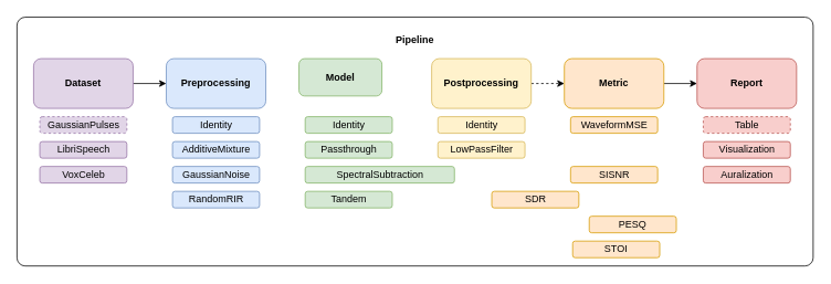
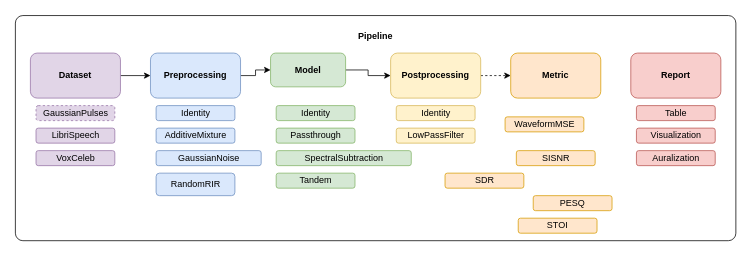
  <mxCell id="0" />
  <mxCell id="1" parent="0" />
  <mxCell id="2" value="&lt;div&gt;&lt;b&gt;Pipeline&lt;br&gt;&lt;/b&gt;&lt;/div&gt;&lt;div&gt;&lt;br&gt;&lt;/div&gt;&lt;div&gt;&lt;br&gt;&lt;/div&gt;&lt;div&gt;&lt;br&gt;&lt;/div&gt;&lt;div&gt;&lt;br&gt;&lt;/div&gt;&lt;div&gt;&lt;br&gt;&lt;/div&gt;&lt;div&gt;&lt;br&gt;&lt;/div&gt;&lt;div&gt;&lt;br&gt;&lt;/div&gt;&lt;div&gt;&lt;br&gt;&lt;/div&gt;&lt;div&gt;&lt;br&gt;&lt;/div&gt;&lt;div&gt;&lt;br&gt;&lt;/div&gt;&lt;div&gt;&lt;br&gt;&lt;/div&gt;&lt;div&gt;&lt;br&gt;&lt;/div&gt;&lt;div&gt;&lt;br&gt;&lt;/div&gt;&lt;div&gt;&lt;br&gt;&lt;/div&gt;&lt;div&gt;&lt;br&gt;&lt;/div&gt;&lt;div&gt;&lt;br&gt;&lt;/div&gt;&lt;div&gt;&lt;br&gt;&lt;b&gt;&lt;/b&gt;&lt;/div&gt;" style="rounded=1;whiteSpace=wrap;html=1;fillOpacity=100;absoluteArcSize=1;fillColor=none;" parent="1" vertex="1"><mxGeometry x="20" y="20" width="960" height="300" as="geometry" /></mxCell>
  <mxCell id="3" value="" style="edgeStyle=orthogonalEdgeStyle;rounded=0;orthogonalLoop=1;jettySize=auto;html=1;" parent="1" source="4" target="6" edge="1"><mxGeometry relative="1" as="geometry" /></mxCell>
  <mxCell id="4" value="&lt;b&gt;Dataset&lt;/b&gt;" style="rounded=1;whiteSpace=wrap;html=1;fillColor=#e1d5e7;strokeColor=#9673a6;" parent="1" vertex="1"><mxGeometry x="40" y="70" width="120" height="60" as="geometry" /></mxCell>
+ <mxCell id="5" value="" style="edgeStyle=orthogonalEdgeStyle;rounded=0;orthogonalLoop=1;jettySize=auto;html=1;" parent="1" source="6" target="8" edge="1"><mxGeometry relative="1" as="geometry" /></mxCell>
  <mxCell id="6" value="&lt;b&gt;Preprocessing&lt;/b&gt;" style="rounded=1;whiteSpace=wrap;html=1;fillColor=#dae8fc;strokeColor=#6c8ebf;" parent="1" vertex="1"><mxGeometry x="200" y="70" width="120" height="60" as="geometry" /></mxCell>
+ <mxCell id="7" value="" style="edgeStyle=orthogonalEdgeStyle;rounded=0;orthogonalLoop=1;jettySize=auto;html=1;" edge="1" parent="1" source="8" target="31"><mxGeometry relative="1" as="geometry" /></mxCell>
  <mxCell id="8" value="&lt;b&gt;Model&lt;/b&gt;" style="rounded=1;whiteSpace=wrap;html=1;fillColor=#d5e8d4;strokeColor=#82b366;" parent="1" vertex="1"><mxGeometry x="360" y="70" width="100" height="45" as="geometry" /></mxCell>
- <mxCell id="9" value="" style="edgeStyle=orthogonalEdgeStyle;rounded=0;orthogonalLoop=1;jettySize=auto;html=1;" parent="1" source="10" target="11" edge="1"><mxGeometry relative="1" as="geometry" /></mxCell>
  <mxCell id="10" value="&lt;b&gt;Metric&lt;/b&gt;" style="rounded=1;whiteSpace=wrap;html=1;fillColor=#ffe6cc;strokeColor=#d79b00;" parent="1" vertex="1"><mxGeometry x="680" y="70" width="120" height="60" as="geometry" /></mxCell>
  <mxCell id="11" value="&lt;b&gt;Report&lt;/b&gt;" style="rounded=1;whiteSpace=wrap;html=1;fillColor=#f8cecc;strokeColor=#b85450;" parent="1" vertex="1"><mxGeometry x="840" y="70" width="120" height="60" as="geometry" /></mxCell>
  <mxCell id="12" value="LibriSpeech" style="rounded=1;whiteSpace=wrap;html=1;fillColor=#e1d5e7;strokeColor=#9673a6;" parent="1" vertex="1"><mxGeometry x="47.5" y="170" width="105" height="20" as="geometry" /></mxCell>
  <mxCell id="13" value="VoxCeleb" style="rounded=1;whiteSpace=wrap;html=1;fillColor=#e1d5e7;strokeColor=#9673a6;" parent="1" vertex="1"><mxGeometry x="47.5" y="200" width="105" height="20" as="geometry" /></mxCell>
  <mxCell id="14" value="Identity" style="rounded=1;whiteSpace=wrap;html=1;fillColor=#dae8fc;strokeColor=#6c8ebf;" parent="1" vertex="1"><mxGeometry x="207.5" y="140" width="105" height="20" as="geometry" /></mxCell>
  <mxCell id="15" value="AdditiveMixture" style="rounded=1;whiteSpace=wrap;html=1;fillColor=#dae8fc;strokeColor=#6c8ebf;" parent="1" vertex="1"><mxGeometry x="207.5" y="170" width="105" height="20" as="geometry" /></mxCell>
- <mxCell id="16" value="GaussianNoise" style="rounded=1;whiteSpace=wrap;html=1;fillColor=#dae8fc;strokeColor=#6c8ebf;" parent="1" vertex="1"><mxGeometry x="207.5" y="200" width="105" height="20" as="geometry" /></mxCell>
- <mxCell id="17" value="RandomRIR" style="rounded=1;whiteSpace=wrap;html=1;fillColor=#dae8fc;strokeColor=#6c8ebf;" parent="1" vertex="1"><mxGeometry x="207.5" y="230" width="105" height="20" as="geometry" /></mxCell>
+ <mxCell id="16" value="GaussianNoise" style="rounded=1;whiteSpace=wrap;html=1;fillColor=#dae8fc;strokeColor=#6c8ebf;" parent="1" vertex="1"><mxGeometry x="207.5" y="200" width="140" height="20" as="geometry" /></mxCell>
+ <mxCell id="17" value="RandomRIR" style="rounded=1;whiteSpace=wrap;html=1;fillColor=#dae8fc;strokeColor=#6c8ebf;" parent="1" vertex="1"><mxGeometry x="207.5" y="230" width="105" height="30" as="geometry" /></mxCell>
  <mxCell id="18" value="SISNR" style="rounded=1;whiteSpace=wrap;html=1;fillColor=#ffe6cc;strokeColor=#d79b00;" parent="1" vertex="1"><mxGeometry x="687.5" y="200" width="105" height="20" as="geometry" /></mxCell>
  <mxCell id="19" value="SDR" style="rounded=1;whiteSpace=wrap;html=1;fillColor=#ffe6cc;strokeColor=#d79b00;" parent="1" vertex="1"><mxGeometry x="592.5" y="230" width="105" height="20" as="geometry" /></mxCell>
- <mxCell id="20" value="WaveformMSE" style="rounded=1;whiteSpace=wrap;html=1;fillColor=#ffe6cc;strokeColor=#d79b00;" parent="1" vertex="1"><mxGeometry x="687.5" y="140" width="105" height="20" as="geometry" /></mxCell>
+ <mxCell id="20" value="WaveformMSE" style="rounded=1;whiteSpace=wrap;html=1;fillColor=#ffe6cc;strokeColor=#d79b00;" parent="1" vertex="1"><mxGeometry x="672.5" y="155" width="105" height="20" as="geometry" /></mxCell>
  <mxCell id="21" value="PESQ" style="rounded=1;whiteSpace=wrap;html=1;fillColor=#ffe6cc;strokeColor=#d79b00;" parent="1" vertex="1"><mxGeometry x="710" y="260" width="105" height="20" as="geometry" /></mxCell>
  <mxCell id="22" value="STOI" style="rounded=1;whiteSpace=wrap;html=1;fillColor=#ffe6cc;strokeColor=#d79b00;" parent="1" vertex="1"><mxGeometry x="690" y="290" width="105" height="20" as="geometry" /></mxCell>
- <mxCell id="23" value="Table" style="rounded=1;whiteSpace=wrap;html=1;fillColor=#f8cecc;strokeColor=#b85450;dashed=1;" parent="1" vertex="1"><mxGeometry x="847.5" y="140" width="105" height="20" as="geometry" /></mxCell>
+ <mxCell id="23" value="Table" style="rounded=1;whiteSpace=wrap;html=1;fillColor=#f8cecc;strokeColor=#b85450;" parent="1" vertex="1"><mxGeometry x="847.5" y="140" width="105" height="20" as="geometry" /></mxCell>
  <mxCell id="24" value="Visualization" style="rounded=1;whiteSpace=wrap;html=1;fillColor=#f8cecc;strokeColor=#b85450;" parent="1" vertex="1"><mxGeometry x="847.5" y="170" width="105" height="20" as="geometry" /></mxCell>
  <mxCell id="25" value="Auralization" style="rounded=1;whiteSpace=wrap;html=1;fillColor=#f8cecc;strokeColor=#b85450;" parent="1" vertex="1"><mxGeometry x="847.5" y="200" width="105" height="20" as="geometry" /></mxCell>
  <mxCell id="26" value="Identity" style="rounded=1;whiteSpace=wrap;html=1;fillColor=#d5e8d4;strokeColor=#82b366;" parent="1" vertex="1"><mxGeometry x="367.5" y="140" width="105" height="20" as="geometry" /></mxCell>
  <mxCell id="27" value="Passthrough" style="rounded=1;whiteSpace=wrap;html=1;fillColor=#d5e8d4;strokeColor=#82b366;" parent="1" vertex="1"><mxGeometry x="367.5" y="170" width="105" height="20" as="geometry" /></mxCell>
  <mxCell id="28" value="SpectralSubtraction" style="rounded=1;whiteSpace=wrap;html=1;fillColor=#d5e8d4;strokeColor=#82b366;" parent="1" vertex="1"><mxGeometry x="367.5" y="200" width="180" height="20" as="geometry" /></mxCell>
  <mxCell id="29" value="Tandem" style="rounded=1;whiteSpace=wrap;html=1;fillColor=#d5e8d4;strokeColor=#82b366;" parent="1" vertex="1"><mxGeometry x="367.5" y="230" width="105" height="20" as="geometry" /></mxCell>
  <mxCell id="30" style="edgeStyle=orthogonalEdgeStyle;rounded=0;orthogonalLoop=1;jettySize=auto;html=1;exitX=1;exitY=0.5;exitDx=0;exitDy=0;entryX=0;entryY=0.5;entryDx=0;entryDy=0;dashed=1;" edge="1" parent="1" source="31" target="10"><mxGeometry relative="1" as="geometry" /></mxCell>
  <mxCell id="31" value="&lt;b&gt;Postprocessing&lt;/b&gt;" style="rounded=1;whiteSpace=wrap;html=1;fillColor=#fff2cc;strokeColor=#d6b656;" vertex="1" parent="1"><mxGeometry x="520" y="70" width="120" height="60" as="geometry" /></mxCell>
  <mxCell id="32" value="Identity" style="rounded=1;whiteSpace=wrap;html=1;fillColor=#fff2cc;strokeColor=#d6b656;" vertex="1" parent="1"><mxGeometry x="527.5" y="140" width="105" height="20" as="geometry" /></mxCell>
  <mxCell id="33" value="LowPassFilter" style="rounded=1;whiteSpace=wrap;html=1;fillColor=#fff2cc;strokeColor=#d6b656;" vertex="1" parent="1"><mxGeometry x="527.5" y="170" width="105" height="20" as="geometry" /></mxCell>
  <mxCell id="34" value="GaussianPulses" style="rounded=1;whiteSpace=wrap;html=1;fillColor=#e1d5e7;strokeColor=#9673a6;dashed=1;" vertex="1" parent="1"><mxGeometry x="47.5" y="140" width="105" height="20" as="geometry" /></mxCell>
